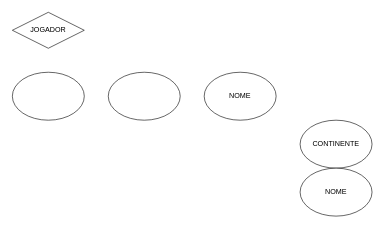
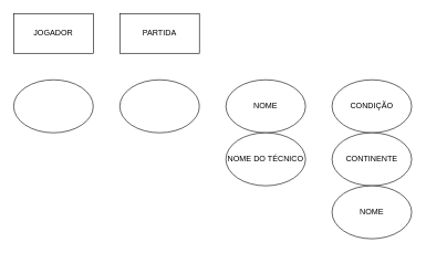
  <mxCell id="0" />
  <mxCell id="1" parent="0" />
- <mxCell id="3" value="JOGADOR" style="rhombus;whiteSpace=wrap;html=1;" vertex="1" parent="1"><mxGeometry x="20" y="20" width="120" height="60" as="geometry" /></mxCell>
+ <mxCell id="2" value="PARTIDA" style="rounded=0;whiteSpace=wrap;html=1;" vertex="1" parent="1"><mxGeometry x="180" y="20" width="120" height="60" as="geometry" /></mxCell>
+ <mxCell id="3" value="JOGADOR" style="rounded=0;whiteSpace=wrap;html=1;" vertex="1" parent="1"><mxGeometry x="20" y="20" width="120" height="60" as="geometry" /></mxCell>
  <mxCell id="4" value="" style="ellipse;whiteSpace=wrap;html=1;" vertex="1" parent="1"><mxGeometry x="20" y="120" width="120" height="80" as="geometry" /></mxCell>
  <mxCell id="5" value="" style="ellipse;whiteSpace=wrap;html=1;" vertex="1" parent="1"><mxGeometry x="180" y="120" width="120" height="80" as="geometry" /></mxCell>
  <mxCell id="6" value="NOME" style="ellipse;whiteSpace=wrap;html=1;" vertex="1" parent="1"><mxGeometry x="340" y="120" width="120" height="80" as="geometry" /></mxCell>
+ <mxCell id="7" value="CONDIÇÃO" style="ellipse;whiteSpace=wrap;html=1;" vertex="1" parent="1"><mxGeometry x="500" y="120" width="120" height="80" as="geometry" /></mxCell>
+ <mxCell id="8" value="NOME DO TÉCNICO" style="ellipse;whiteSpace=wrap;html=1;" vertex="1" parent="1"><mxGeometry x="340" y="200" width="120" height="80" as="geometry" /></mxCell>
  <mxCell id="9" value="CONTINENTE" style="ellipse;whiteSpace=wrap;html=1;" vertex="1" parent="1"><mxGeometry x="500" y="200" width="120" height="80" as="geometry" /></mxCell>
  <mxCell id="10" value="NOME" style="ellipse;whiteSpace=wrap;html=1;" vertex="1" parent="1"><mxGeometry x="500" y="280" width="120" height="80" as="geometry" /></mxCell>
